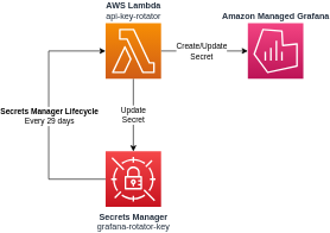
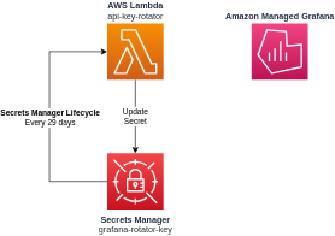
  <mxCell id="0" />
  <mxCell id="1" parent="0" />
  <mxCell id="2" style="edgeStyle=orthogonalEdgeStyle;rounded=0;orthogonalLoop=1;jettySize=auto;html=1;" edge="1" parent="1" source="4" target="8"><mxGeometry relative="1" as="geometry"><Array as="points"><mxPoint x="20" y="239" /><mxPoint x="20" y="59" /></Array></mxGeometry></mxCell>
  <mxCell id="3" value="&lt;b&gt;Secrets Manager Lifecycle&lt;/b&gt;&lt;br&gt;Every 29 days" style="edgeLabel;html=1;align=center;verticalAlign=middle;resizable=0;points=[];" vertex="1" connectable="0" parent="2"><mxGeometry x="-0.239" y="-1" relative="1" as="geometry"><mxPoint x="-1" y="-40" as="offset" /></mxGeometry></mxCell>
  <mxCell id="4" value="&lt;b&gt;Secrets Manager&lt;br&gt;&lt;/b&gt;grafana-rotator-key" style="sketch=0;points=[[0,0,0],[0.25,0,0],[0.5,0,0],[0.75,0,0],[1,0,0],[0,1,0],[0.25,1,0],[0.5,1,0],[0.75,1,0],[1,1,0],[0,0.25,0],[0,0.5,0],[0,0.75,0],[1,0.25,0],[1,0.5,0],[1,0.75,0]];outlineConnect=0;fontColor=#232F3E;gradientColor=#F54749;gradientDirection=north;fillColor=#C7131F;strokeColor=#ffffff;dashed=0;verticalLabelPosition=bottom;verticalAlign=top;align=center;html=1;fontSize=12;fontStyle=0;aspect=fixed;shape=mxgraph.aws4.resourceIcon;resIcon=mxgraph.aws4.secrets_manager;" vertex="1" parent="1"><mxGeometry x="100" y="200" width="78" height="78" as="geometry" /></mxCell>
- <mxCell id="5" style="edgeStyle=orthogonalEdgeStyle;rounded=0;orthogonalLoop=1;jettySize=auto;html=1;" edge="1" parent="1" source="8" target="9"><mxGeometry relative="1" as="geometry" /></mxCell>
- <mxCell id="6" value="Create/Update&lt;br&gt;Secret" style="edgeLabel;html=1;align=center;verticalAlign=middle;resizable=0;points=[];" vertex="1" connectable="0" parent="5"><mxGeometry x="-0.082" y="-2" relative="1" as="geometry"><mxPoint y="-2" as="offset" /></mxGeometry></mxCell>
  <mxCell id="7" value="Update&lt;br&gt;Secret" style="edgeStyle=orthogonalEdgeStyle;rounded=0;orthogonalLoop=1;jettySize=auto;html=1;" edge="1" parent="1" source="8" target="4"><mxGeometry relative="1" as="geometry" /></mxCell>
  <mxCell id="8" value="&lt;b&gt;AWS Lambda&lt;br&gt;&lt;/b&gt;api-key-rotator" style="sketch=0;points=[[0,0,0],[0.25,0,0],[0.5,0,0],[0.75,0,0],[1,0,0],[0,1,0],[0.25,1,0],[0.5,1,0],[0.75,1,0],[1,1,0],[0,0.25,0],[0,0.5,0],[0,0.75,0],[1,0.25,0],[1,0.5,0],[1,0.75,0]];outlineConnect=0;fontColor=#232F3E;gradientColor=#F78E04;gradientDirection=north;fillColor=#D05C17;strokeColor=#ffffff;dashed=0;verticalLabelPosition=top;verticalAlign=bottom;align=center;html=1;fontSize=12;fontStyle=0;aspect=fixed;shape=mxgraph.aws4.resourceIcon;resIcon=mxgraph.aws4.lambda;labelPosition=center;" vertex="1" parent="1"><mxGeometry x="100" y="20" width="78" height="78" as="geometry" /></mxCell>
  <mxCell id="9" value="&lt;b&gt;Amazon Managed Grafana&lt;/b&gt;" style="sketch=0;points=[[0,0,0],[0.25,0,0],[0.5,0,0],[0.75,0,0],[1,0,0],[0,1,0],[0.25,1,0],[0.5,1,0],[0.75,1,0],[1,1,0],[0,0.25,0],[0,0.5,0],[0,0.75,0],[1,0.25,0],[1,0.5,0],[1,0.75,0]];points=[[0,0,0],[0.25,0,0],[0.5,0,0],[0.75,0,0],[1,0,0],[0,1,0],[0.25,1,0],[0.5,1,0],[0.75,1,0],[1,1,0],[0,0.25,0],[0,0.5,0],[0,0.75,0],[1,0.25,0],[1,0.5,0],[1,0.75,0]];outlineConnect=0;fontColor=#232F3E;gradientColor=#F34482;gradientDirection=north;fillColor=#BC1356;strokeColor=#ffffff;dashed=0;verticalLabelPosition=top;verticalAlign=bottom;align=center;html=1;fontSize=12;fontStyle=0;aspect=fixed;shape=mxgraph.aws4.resourceIcon;resIcon=mxgraph.aws4.managed_service_for_grafana;labelPosition=center;" vertex="1" parent="1"><mxGeometry x="300" y="20" width="78" height="78" as="geometry" /></mxCell>
